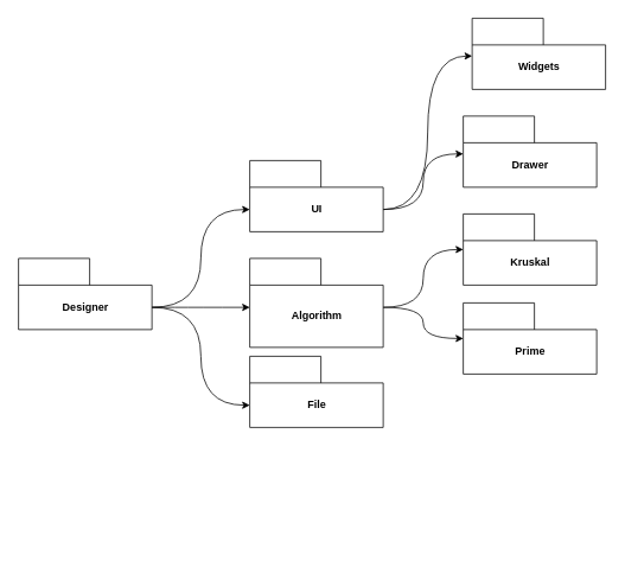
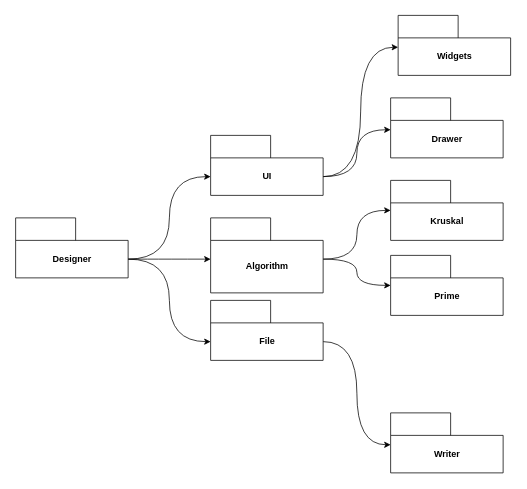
  <mxCell id="0" />
  <mxCell id="1" parent="0" />
  <mxCell id="2" style="edgeStyle=orthogonalEdgeStyle;html=1;exitX=0;exitY=0;exitDx=150;exitDy=55;exitPerimeter=0;entryX=0;entryY=0;entryDx=0;entryDy=55;entryPerimeter=0;curved=1;" edge="1" parent="1" source="5" target="8"><mxGeometry relative="1" as="geometry"><mxPoint x="250" y="310" as="targetPoint" /></mxGeometry></mxCell>
  <mxCell id="3" style="edgeStyle=orthogonalEdgeStyle;curved=1;html=1;exitX=0;exitY=0;exitDx=150;exitDy=55;exitPerimeter=0;entryX=0;entryY=0;entryDx=0;entryDy=55;entryPerimeter=0;" edge="1" parent="1" source="5" target="11"><mxGeometry relative="1" as="geometry" /></mxCell>
  <mxCell id="4" style="edgeStyle=orthogonalEdgeStyle;curved=1;html=1;exitX=0;exitY=0;exitDx=150;exitDy=55;exitPerimeter=0;entryX=0;entryY=0;entryDx=0;entryDy=55;entryPerimeter=0;" edge="1" parent="1" source="5" target="13"><mxGeometry relative="1" as="geometry" /></mxCell>
  <mxCell id="5" value="Designer" style="shape=folder;fontStyle=1;tabWidth=80;tabHeight=30;tabPosition=left;html=1;boundedLbl=1;" vertex="1" parent="1"><mxGeometry x="20" y="290" width="150" height="80" as="geometry" /></mxCell>
  <mxCell id="6" value="" style="edgeStyle=orthogonalEdgeStyle;curved=1;html=1;entryX=0;entryY=0;entryDx=0;entryDy=42.5;entryPerimeter=0;exitX=0;exitY=0;exitDx=150;exitDy=55;exitPerimeter=0;" edge="1" parent="1" source="8" target="14"><mxGeometry relative="1" as="geometry" /></mxCell>
  <mxCell id="7" style="edgeStyle=orthogonalEdgeStyle;curved=1;html=1;exitX=0;exitY=0;exitDx=150;exitDy=55;exitPerimeter=0;entryX=0;entryY=0;entryDx=0;entryDy=42.5;entryPerimeter=0;" edge="1" parent="1" source="8" target="15"><mxGeometry relative="1" as="geometry"><mxPoint x="480" y="170" as="targetPoint" /></mxGeometry></mxCell>
  <mxCell id="8" value="UI" style="shape=folder;fontStyle=1;tabWidth=80;tabHeight=30;tabPosition=left;html=1;boundedLbl=1;" vertex="1" parent="1"><mxGeometry x="280" y="180" width="150" height="80" as="geometry" /></mxCell>
  <mxCell id="9" value="" style="edgeStyle=orthogonalEdgeStyle;curved=1;html=1;exitX=0;exitY=0;exitDx=150;exitDy=55;exitPerimeter=0;" edge="1" parent="1" source="11" target="16"><mxGeometry relative="1" as="geometry" /></mxCell>
  <mxCell id="10" value="" style="edgeStyle=orthogonalEdgeStyle;curved=1;html=1;exitX=0;exitY=0;exitDx=150;exitDy=55;exitPerimeter=0;" edge="1" parent="1" source="11" target="17"><mxGeometry relative="1" as="geometry" /></mxCell>
  <mxCell id="11" value="Algorithm" style="shape=folder;fontStyle=1;tabWidth=80;tabHeight=30;tabPosition=left;html=1;boundedLbl=1;" vertex="1" parent="1"><mxGeometry x="280" y="290" width="150" height="100" as="geometry" /></mxCell>
+ <mxCell id="12" value="" style="edgeStyle=orthogonalEdgeStyle;curved=1;html=1;entryX=0;entryY=0;entryDx=0;entryDy=42.5;entryPerimeter=0;exitX=0;exitY=0;exitDx=150;exitDy=55;exitPerimeter=0;" edge="1" parent="1" source="13" target="18"><mxGeometry relative="1" as="geometry" /></mxCell>
  <mxCell id="13" value="File" style="shape=folder;fontStyle=1;tabWidth=80;tabHeight=30;tabPosition=left;html=1;boundedLbl=1;" vertex="1" parent="1"><mxGeometry x="280" y="400" width="150" height="80" as="geometry" /></mxCell>
  <mxCell id="14" value="Widgets" style="shape=folder;fontStyle=1;tabWidth=80;tabHeight=30;tabPosition=left;html=1;boundedLbl=1;" vertex="1" parent="1"><mxGeometry x="530" y="20" width="150" height="80" as="geometry" /></mxCell>
  <mxCell id="15" value="Drawer" style="shape=folder;fontStyle=1;tabWidth=80;tabHeight=30;tabPosition=left;html=1;boundedLbl=1;" vertex="1" parent="1"><mxGeometry x="520" y="130" width="150" height="80" as="geometry" /></mxCell>
  <mxCell id="16" value="Kruskal" style="shape=folder;fontStyle=1;tabWidth=80;tabHeight=30;tabPosition=left;html=1;boundedLbl=1;" vertex="1" parent="1"><mxGeometry x="520" y="240" width="150" height="80" as="geometry" /></mxCell>
  <mxCell id="17" value="Prime" style="shape=folder;fontStyle=1;tabWidth=80;tabHeight=30;tabPosition=left;html=1;boundedLbl=1;" vertex="1" parent="1"><mxGeometry x="520" y="340" width="150" height="80" as="geometry" /></mxCell>
+ <mxCell id="18" value="Writer" style="shape=folder;fontStyle=1;tabWidth=80;tabHeight=30;tabPosition=left;html=1;boundedLbl=1;" vertex="1" parent="1"><mxGeometry x="520" y="550" width="150" height="80" as="geometry" /></mxCell>
